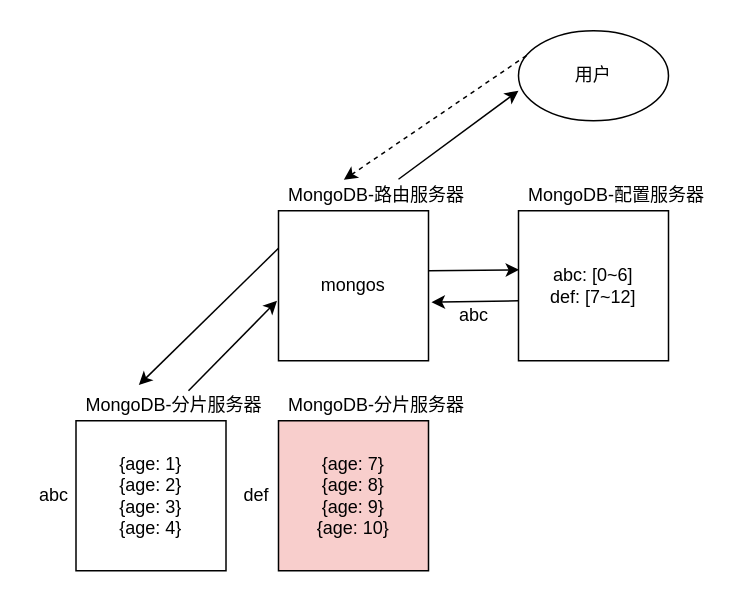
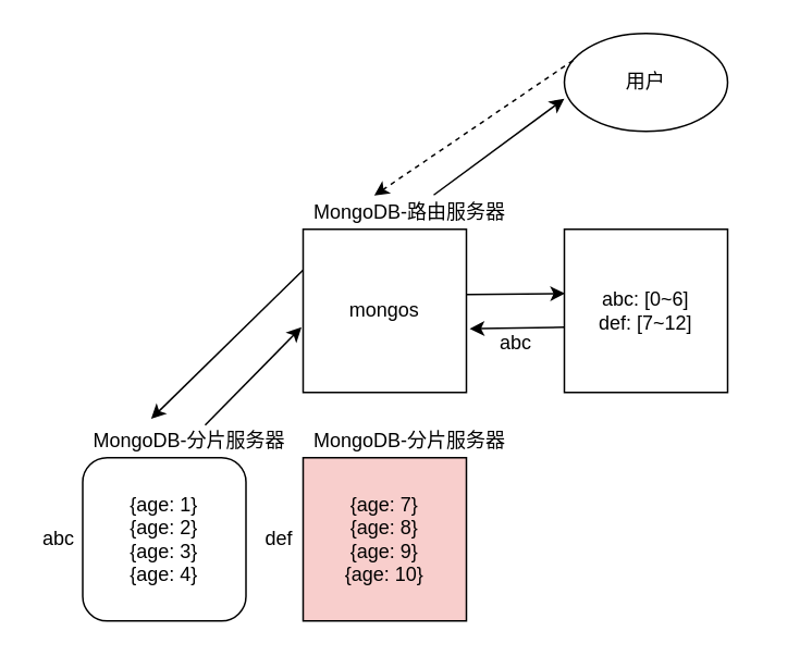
  <mxCell id="0" />
  <mxCell id="1" parent="0" />
- <mxCell id="2" value="{age: 1}&lt;br&gt;{age: 2}&lt;br&gt;{age: 3}&lt;br&gt;{age: 4}" style="whiteSpace=wrap;html=1;aspect=fixed;" vertex="1" parent="1"><mxGeometry x="50" y="280" width="100" height="100" as="geometry" /></mxCell>
+ <mxCell id="2" value="{age: 1}&lt;br&gt;{age: 2}&lt;br&gt;{age: 3}&lt;br&gt;{age: 4}" style="whiteSpace=wrap;html=1;aspect=fixed;rounded=1;" vertex="1" parent="1"><mxGeometry x="50" y="280" width="100" height="100" as="geometry" /></mxCell>
  <mxCell id="3" value="&lt;span&gt;{age: 7}&lt;/span&gt;&lt;br&gt;&lt;span&gt;{age: 8}&lt;/span&gt;&lt;br&gt;&lt;span&gt;{age: 9}&lt;/span&gt;&lt;br&gt;&lt;span&gt;{age: 10}&lt;/span&gt;" style="whiteSpace=wrap;html=1;aspect=fixed;fillColor=#f8cecc;" vertex="1" parent="1"><mxGeometry x="185" y="280" width="100" height="100" as="geometry" /></mxCell>
  <mxCell id="4" value="abc: [0~6]&lt;br&gt;def: [7~12]" style="whiteSpace=wrap;html=1;aspect=fixed;" vertex="1" parent="1"><mxGeometry x="345" y="140" width="100" height="100" as="geometry" /></mxCell>
  <mxCell id="5" value="mongos" style="whiteSpace=wrap;html=1;aspect=fixed;" vertex="1" parent="1"><mxGeometry x="185" y="140" width="100" height="100" as="geometry" /></mxCell>
  <mxCell id="6" value="用户" style="ellipse;whiteSpace=wrap;html=1;" vertex="1" parent="1"><mxGeometry x="345" y="20" width="100" height="60" as="geometry" /></mxCell>
  <mxCell id="7" value="MongoDB-分片服务器&lt;br&gt;" style="text;html=1;align=center;verticalAlign=middle;resizable=0;points=[];autosize=1;strokeColor=none;" vertex="1" parent="1"><mxGeometry x="50" y="260" width="130" height="20" as="geometry" /></mxCell>
  <mxCell id="8" value="MongoDB-分片服务器" style="text;html=1;align=center;verticalAlign=middle;resizable=0;points=[];autosize=1;strokeColor=none;" vertex="1" parent="1"><mxGeometry x="185" y="260" width="130" height="20" as="geometry" /></mxCell>
  <mxCell id="9" value="abc" style="text;html=1;align=center;verticalAlign=middle;resizable=0;points=[];autosize=1;strokeColor=none;" vertex="1" parent="1"><mxGeometry x="20" y="320" width="30" height="20" as="geometry" /></mxCell>
  <mxCell id="10" value="def" style="text;html=1;align=center;verticalAlign=middle;resizable=0;points=[];autosize=1;strokeColor=none;" vertex="1" parent="1"><mxGeometry x="155" y="320" width="30" height="20" as="geometry" /></mxCell>
- <mxCell id="11" value="MongoDB-配置服务器" style="text;html=1;align=center;verticalAlign=middle;resizable=0;points=[];autosize=1;strokeColor=none;" vertex="1" parent="1"><mxGeometry x="345" y="120" width="130" height="20" as="geometry" /></mxCell>
  <mxCell id="12" value="MongoDB-路由服务器" style="text;html=1;align=center;verticalAlign=middle;resizable=0;points=[];autosize=1;strokeColor=none;" vertex="1" parent="1"><mxGeometry x="185" y="120" width="130" height="20" as="geometry" /></mxCell>
  <mxCell id="13" value="" style="endArrow=classic;html=1;exitX=0;exitY=0.25;exitDx=0;exitDy=0;entryX=0.335;entryY=-0.03;entryDx=0;entryDy=0;entryPerimeter=0;dashed=1;" edge="1" parent="1" source="6" target="12"><mxGeometry width="50" height="50" relative="1" as="geometry"><mxPoint x="235" y="120" as="sourcePoint" /><mxPoint x="285" y="70" as="targetPoint" /></mxGeometry></mxCell>
  <mxCell id="14" value="" style="endArrow=classic;html=1;entryX=0;entryY=0.667;entryDx=0;entryDy=0;entryPerimeter=0;" edge="1" parent="1" target="6"><mxGeometry width="50" height="50" relative="1" as="geometry"><mxPoint x="265" y="119" as="sourcePoint" /><mxPoint x="345" y="70" as="targetPoint" /></mxGeometry></mxCell>
  <mxCell id="15" value="" style="endArrow=classic;html=1;entryX=0.004;entryY=0.394;entryDx=0;entryDy=0;entryPerimeter=0;" edge="1" parent="1" target="4"><mxGeometry width="50" height="50" relative="1" as="geometry"><mxPoint x="285" y="180" as="sourcePoint" /><mxPoint x="335" y="130" as="targetPoint" /></mxGeometry></mxCell>
  <mxCell id="16" value="" style="endArrow=classic;html=1;entryX=1.02;entryY=0.61;entryDx=0;entryDy=0;entryPerimeter=0;exitX=0;exitY=0.6;exitDx=0;exitDy=0;exitPerimeter=0;" edge="1" parent="1" source="4" target="5"><mxGeometry width="50" height="50" relative="1" as="geometry"><mxPoint x="295" y="190" as="sourcePoint" /><mxPoint x="355.4" y="189.4" as="targetPoint" /></mxGeometry></mxCell>
  <mxCell id="17" value="abc&lt;br&gt;" style="text;html=1;align=center;verticalAlign=middle;resizable=0;points=[];autosize=1;strokeColor=none;" vertex="1" parent="1"><mxGeometry x="300" y="200" width="30" height="20" as="geometry" /></mxCell>
  <mxCell id="18" value="" style="endArrow=classic;html=1;entryX=0.322;entryY=-0.19;entryDx=0;entryDy=0;entryPerimeter=0;exitX=0;exitY=0.25;exitDx=0;exitDy=0;" edge="1" parent="1" source="5" target="7"><mxGeometry width="50" height="50" relative="1" as="geometry"><mxPoint x="295" y="190" as="sourcePoint" /><mxPoint x="355.4" y="189.4" as="targetPoint" /></mxGeometry></mxCell>
  <mxCell id="19" value="" style="endArrow=classic;html=1;" edge="1" parent="1"><mxGeometry width="50" height="50" relative="1" as="geometry"><mxPoint x="125" y="260" as="sourcePoint" /><mxPoint x="184" y="200" as="targetPoint" /></mxGeometry></mxCell>
